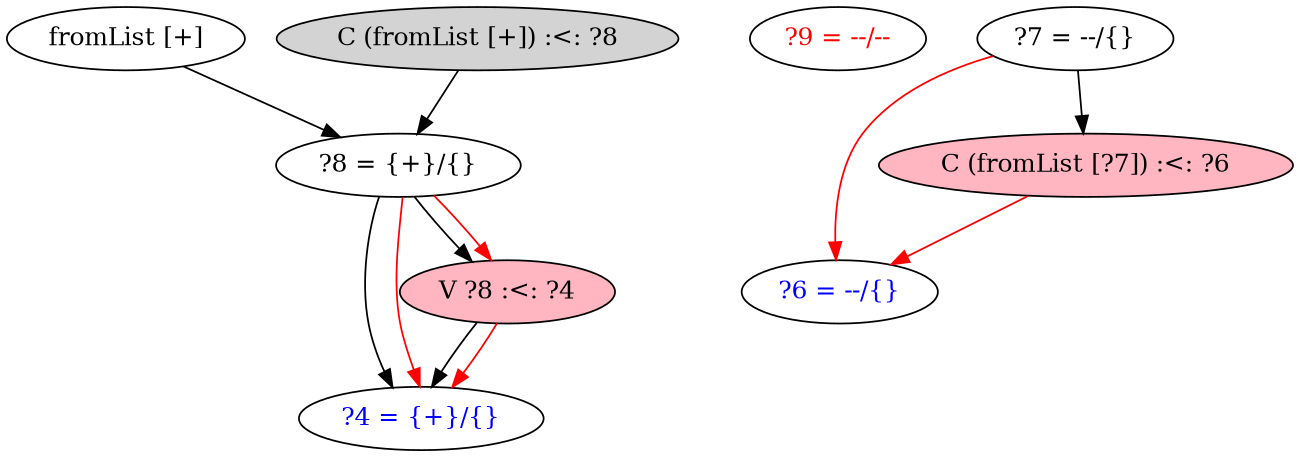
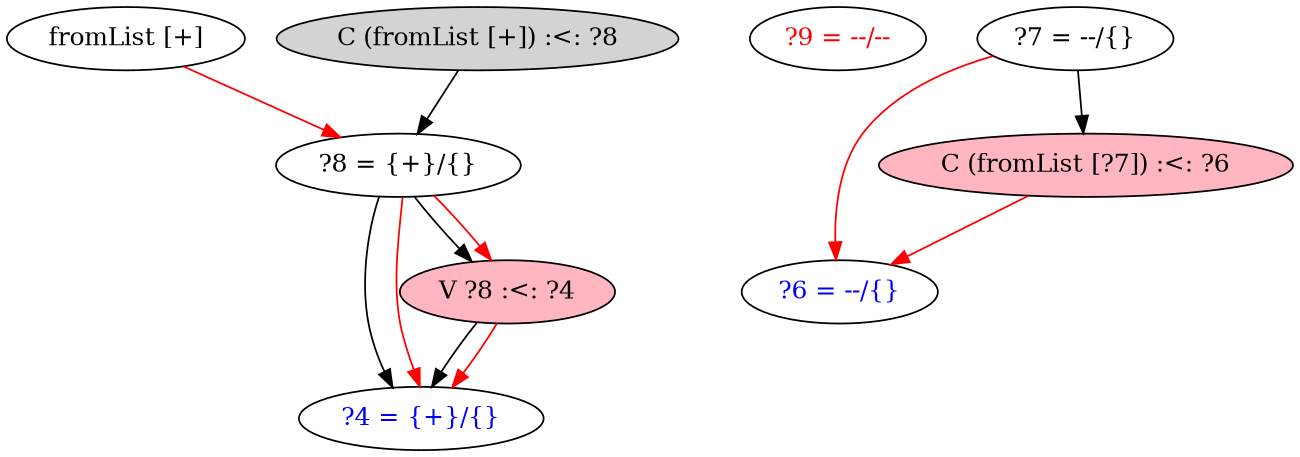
  digraph {
    "?4 = {+}/{}" [fontcolor=blue]
    n2 [fontcolor=red label="?9 = --/--"]
    "?6 = --/{}" [fontcolor=blue]
    "?7 = --/{}" [fontcolor=black]
    "C (fromList [?7]) :<: ?6" [fillcolor=lightpink style=filled]
    "?8 = {+}/{}" [fontcolor=black]
    "V ?8 :<: ?4" [fillcolor=lightpink style=filled]
    "fromList [+]"
    "C (fromList [+]) :<: ?8" [style=filled]
    "?7 = --/{}" -> "?6 = --/{}" [color=red]
    "?7 = --/{}" -> "C (fromList [?7]) :<: ?6" [color=black]
    "C (fromList [?7]) :<: ?6" -> "?6 = --/{}" [color=red]
    "?8 = {+}/{}" -> "?4 = {+}/{}"
    "?8 = {+}/{}" -> "?4 = {+}/{}" [color=red]
    "?8 = {+}/{}" -> "V ?8 :<: ?4"
    "?8 = {+}/{}" -> "V ?8 :<: ?4" [color=red]
    "V ?8 :<: ?4" -> "?4 = {+}/{}"
    "V ?8 :<: ?4" -> "?4 = {+}/{}" [color=red]
-   "fromList [+]" -> "?8 = {+}/{}"
+   "fromList [+]" -> "?8 = {+}/{}" [color=red]
    "C (fromList [+]) :<: ?8" -> "?8 = {+}/{}"
  }
